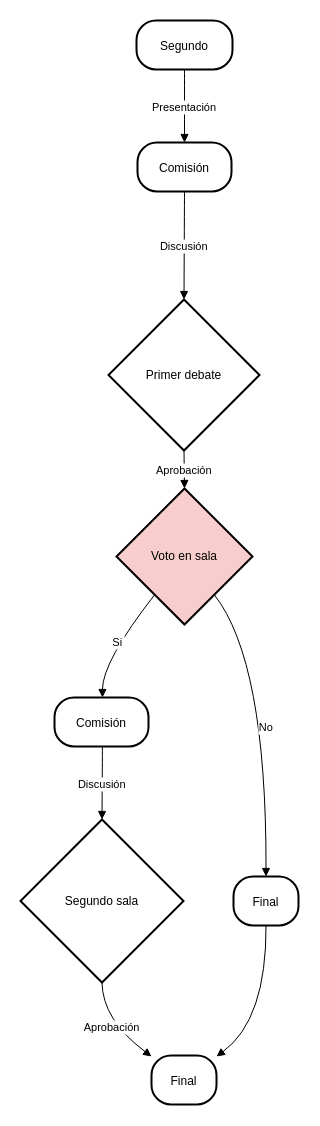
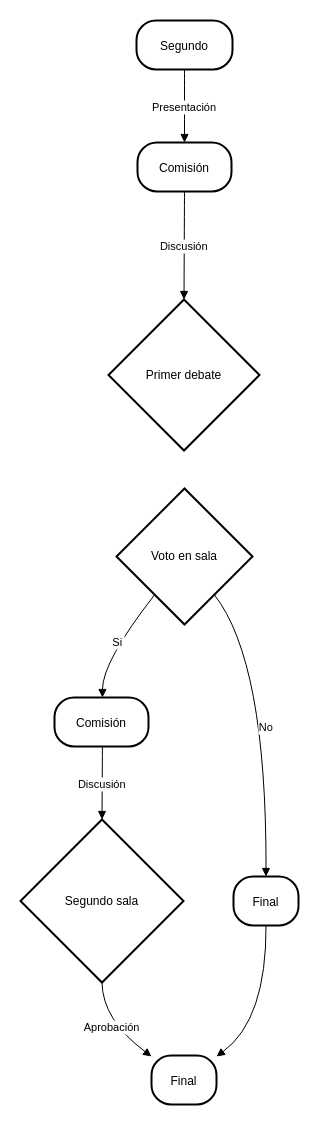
  <mxCell id="0" />
  <mxCell id="1" parent="0" />
  <mxCell id="2" value="Segundo" style="rounded=1;arcSize=40;strokeWidth=2" vertex="1" parent="1"><mxGeometry x="136" y="20" width="96" height="49" as="geometry" /></mxCell>
  <mxCell id="3" value="Comisión" style="rounded=1;arcSize=40;strokeWidth=2" vertex="1" parent="1"><mxGeometry x="137" y="142" width="94" height="49" as="geometry" /></mxCell>
  <mxCell id="4" value="Primer debate" style="rhombus;strokeWidth=2;whiteSpace=wrap;" vertex="1" parent="1"><mxGeometry x="108" y="299" width="151" height="151" as="geometry" /></mxCell>
- <mxCell id="5" value="Voto en sala" style="rhombus;strokeWidth=2;whiteSpace=wrap;fillColor=#f8cecc;" vertex="1" parent="1"><mxGeometry x="116" y="488" width="136" height="136" as="geometry" /></mxCell>
+ <mxCell id="5" value="Voto en sala" style="rhombus;strokeWidth=2;whiteSpace=wrap;" vertex="1" parent="1"><mxGeometry x="116" y="488" width="136" height="136" as="geometry" /></mxCell>
  <mxCell id="6" value="Comisión" style="rounded=1;arcSize=40;strokeWidth=2" vertex="1" parent="1"><mxGeometry x="54" y="697" width="94" height="49" as="geometry" /></mxCell>
  <mxCell id="7" value="Final" style="rounded=1;arcSize=40;strokeWidth=2" vertex="1" parent="1"><mxGeometry x="233" y="876" width="65" height="49" as="geometry" /></mxCell>
  <mxCell id="8" value="Segundo sala" style="rhombus;strokeWidth=2;whiteSpace=wrap;" vertex="1" parent="1"><mxGeometry x="20" y="819" width="163" height="163" as="geometry" /></mxCell>
  <mxCell id="9" value="Final" style="rounded=1;arcSize=40;strokeWidth=2" vertex="1" parent="1"><mxGeometry x="151" y="1055" width="65" height="49" as="geometry" /></mxCell>
  <mxCell id="10" value="Presentación" style="curved=1;startArrow=none;endArrow=block;exitX=0.5;exitY=1;entryX=0.5;entryY=0;" edge="1" parent="1" source="2" target="3"><mxGeometry relative="1" as="geometry"><Array as="points" /></mxGeometry></mxCell>
  <mxCell id="11" value="Discusión" style="curved=1;startArrow=none;endArrow=block;exitX=0.5;exitY=1;entryX=0.5;entryY=0;" edge="1" parent="1" source="3" target="4"><mxGeometry relative="1" as="geometry"><Array as="points" /></mxGeometry></mxCell>
- <mxCell id="12" value="Aprobación" style="curved=1;startArrow=none;endArrow=block;exitX=0.5;exitY=1;entryX=0.5;entryY=0;" edge="1" parent="1" source="4" target="5"><mxGeometry relative="1" as="geometry"><Array as="points" /></mxGeometry></mxCell>
  <mxCell id="13" value="Si" style="curved=1;startArrow=none;endArrow=block;exitX=0.11;exitY=1;entryX=0.51;entryY=0;" edge="1" parent="1" source="5" target="6"><mxGeometry relative="1" as="geometry"><Array as="points"><mxPoint x="102" y="661" /></Array></mxGeometry></mxCell>
  <mxCell id="14" value="No" style="curved=1;startArrow=none;endArrow=block;exitX=0.89;exitY=1;entryX=0.5;entryY=0;" edge="1" parent="1" source="5" target="7"><mxGeometry relative="1" as="geometry"><Array as="points"><mxPoint x="266" y="661" /></Array></mxGeometry></mxCell>
  <mxCell id="15" value="Discusión" style="curved=1;startArrow=none;endArrow=block;exitX=0.51;exitY=1;entryX=0.5;entryY=0;" edge="1" parent="1" source="6" target="8"><mxGeometry relative="1" as="geometry"><Array as="points" /></mxGeometry></mxCell>
  <mxCell id="16" value="Aprobación" style="curved=1;startArrow=none;endArrow=block;exitX=0.5;exitY=1;entryX=0;entryY=0.02;" edge="1" parent="1" source="8" target="9"><mxGeometry relative="1" as="geometry"><Array as="points"><mxPoint x="102" y="1019" /></Array></mxGeometry></mxCell>
  <mxCell id="17" value="" style="curved=1;startArrow=none;endArrow=block;exitX=0.5;exitY=1;entryX=1;entryY=0.02;" edge="1" parent="1" source="7" target="9"><mxGeometry relative="1" as="geometry"><Array as="points"><mxPoint x="266" y="1019" /></Array></mxGeometry></mxCell>
